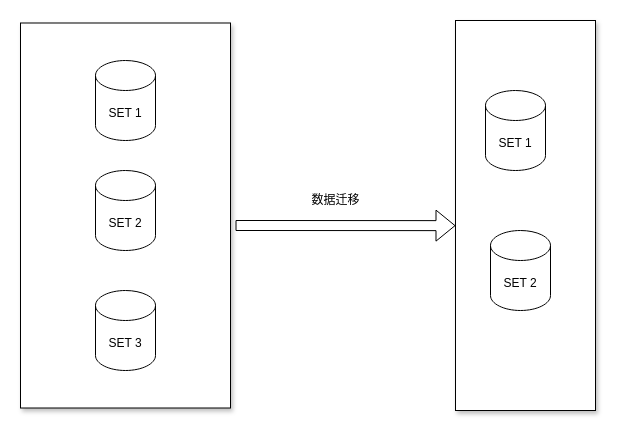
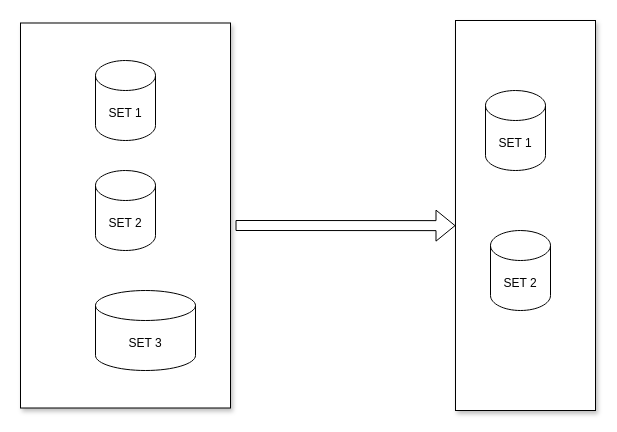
  <mxCell id="0" />
  <mxCell id="1" parent="0" />
  <mxCell id="2" value="" style="rounded=0;whiteSpace=wrap;html=1;shadow=1;" vertex="1" parent="1"><mxGeometry x="455" y="20" width="140" height="390" as="geometry" /></mxCell>
  <mxCell id="3" value="" style="whiteSpace=wrap;html=1;shadow=1;" vertex="1" parent="1"><mxGeometry x="20" y="22.5" width="210" height="385" as="geometry" /></mxCell>
  <mxCell id="4" value="SET 1" style="shape=cylinder3;whiteSpace=wrap;html=1;boundedLbl=1;backgroundOutline=1;size=15;" vertex="1" parent="1"><mxGeometry x="95" y="60" width="60" height="80" as="geometry" /></mxCell>
  <mxCell id="5" value="SET 2" style="shape=cylinder3;whiteSpace=wrap;html=1;boundedLbl=1;backgroundOutline=1;size=15;" vertex="1" parent="1"><mxGeometry x="95" y="170" width="60" height="80" as="geometry" /></mxCell>
- <mxCell id="6" value="SET 3" style="shape=cylinder3;whiteSpace=wrap;html=1;boundedLbl=1;backgroundOutline=1;size=15;" vertex="1" parent="1"><mxGeometry x="95" y="290" width="60" height="80" as="geometry" /></mxCell>
+ <mxCell id="6" value="SET 3" style="shape=cylinder3;whiteSpace=wrap;html=1;boundedLbl=1;backgroundOutline=1;size=15;" vertex="1" parent="1"><mxGeometry x="95" y="290" width="100" height="80" as="geometry" /></mxCell>
  <mxCell id="7" value="SET 1" style="shape=cylinder3;whiteSpace=wrap;html=1;boundedLbl=1;backgroundOutline=1;size=15;" vertex="1" parent="1"><mxGeometry x="485" y="90" width="60" height="80" as="geometry" /></mxCell>
  <mxCell id="8" value="SET 2" style="shape=cylinder3;whiteSpace=wrap;html=1;boundedLbl=1;backgroundOutline=1;size=15;" vertex="1" parent="1"><mxGeometry x="490" y="230" width="60" height="80" as="geometry" /></mxCell>
  <mxCell id="9" value="" style="shape=flexArrow;endArrow=classic;html=1;entryX=0;entryY=0.526;entryDx=0;entryDy=0;entryPerimeter=0;" edge="1" parent="1" target="2"><mxGeometry width="50" height="50" relative="1" as="geometry"><mxPoint x="235" y="225" as="sourcePoint" /><mxPoint x="285" y="180" as="targetPoint" /></mxGeometry></mxCell>
- <mxCell id="10" value="数据迁移" style="text;html=1;align=center;verticalAlign=middle;resizable=0;points=[];autosize=1;strokeColor=none;" vertex="1" parent="1"><mxGeometry x="305" y="190" width="60" height="20" as="geometry" /></mxCell>
